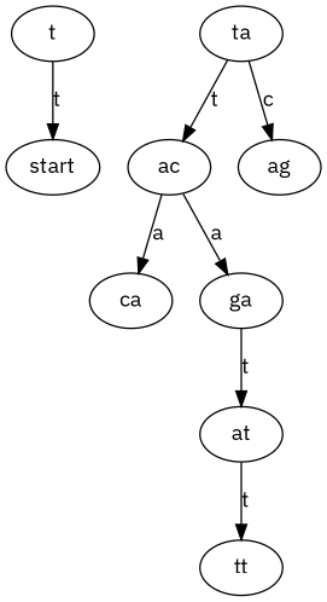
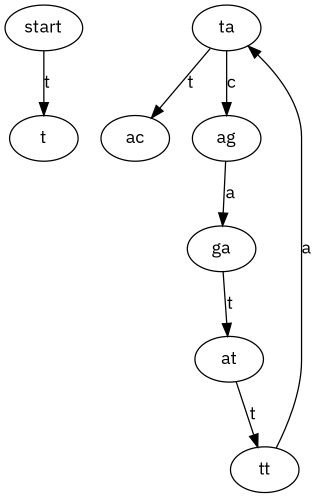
  strict digraph {
    fontname="IBM Plex Sans"
    node [fontname="IBM Plex Sans"]
    edge [fontname="IBM Plex Sans"]
    start
    t
    ta
    ac
    ag
-   ca
    ga
    at
    tt
-   t -> start [label=t]
+   start -> t [label=t]
    ta -> ac [label=t]
    ta -> ag [label=c]
-   ac -> ca [label=a]
-   ac -> ga [label=a]
+   ag -> ga [label=a]
    ga -> at [label=t]
    at -> tt [label=t]
+   tt -> ta [label=a]
  }
